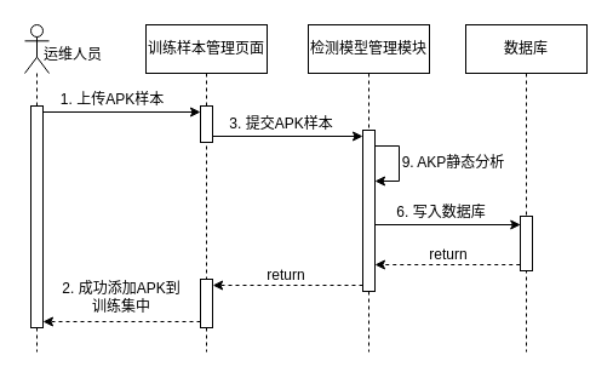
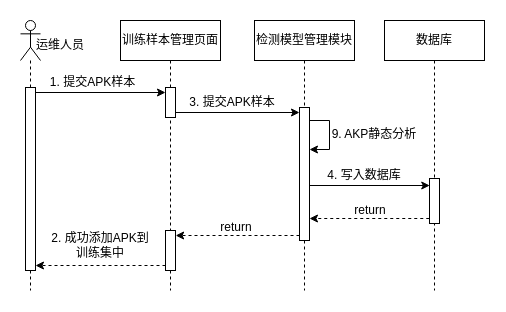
  <mxCell id="0" />
  <mxCell id="1" parent="0" />
  <mxCell id="2" value="训练样本管理页面" style="shape=umlLifeline;perimeter=lifelinePerimeter;whiteSpace=wrap;html=1;container=1;dropTarget=0;collapsible=0;recursiveResize=0;outlineConnect=0;portConstraint=eastwest;newEdgeStyle={&quot;curved&quot;:0,&quot;rounded&quot;:0};" vertex="1" parent="1"><mxGeometry x="120" y="20" width="100" height="270" as="geometry" /></mxCell>
  <mxCell id="3" value="" style="html=1;points=[[0,0,0,0,5],[0,1,0,0,-5],[1,0,0,0,5],[1,1,0,0,-5]];perimeter=orthogonalPerimeter;outlineConnect=0;targetShapes=umlLifeline;portConstraint=eastwest;newEdgeStyle={&quot;curved&quot;:0,&quot;rounded&quot;:0};" vertex="1" parent="2"><mxGeometry x="45" y="67" width="10" height="30" as="geometry" /></mxCell>
  <mxCell id="4" value="" style="html=1;points=[[0,0,0,0,5],[0,1,0,0,-5],[1,0,0,0,5],[1,1,0,0,-5]];perimeter=orthogonalPerimeter;outlineConnect=0;targetShapes=umlLifeline;portConstraint=eastwest;newEdgeStyle={&quot;curved&quot;:0,&quot;rounded&quot;:0};" vertex="1" parent="2"><mxGeometry x="45" y="210" width="10" height="40" as="geometry" /></mxCell>
  <mxCell id="5" value="" style="shape=umlLifeline;perimeter=lifelinePerimeter;whiteSpace=wrap;html=1;container=1;dropTarget=0;collapsible=0;recursiveResize=0;outlineConnect=0;portConstraint=eastwest;newEdgeStyle={&quot;curved&quot;:0,&quot;rounded&quot;:0};participant=umlActor;" vertex="1" parent="1"><mxGeometry x="20" y="20" width="20" height="270" as="geometry" /></mxCell>
  <mxCell id="6" value="" style="html=1;points=[[0,0,0,0,5],[0,1,0,0,-5],[1,0,0,0,5],[1,1,0,0,-5]];perimeter=orthogonalPerimeter;outlineConnect=0;targetShapes=umlLifeline;portConstraint=eastwest;newEdgeStyle={&quot;curved&quot;:0,&quot;rounded&quot;:0};" vertex="1" parent="5"><mxGeometry x="5" y="67" width="10" height="183" as="geometry" /></mxCell>
  <mxCell id="7" value="检测模型管理模块" style="shape=umlLifeline;perimeter=lifelinePerimeter;whiteSpace=wrap;html=1;container=1;dropTarget=0;collapsible=0;recursiveResize=0;outlineConnect=0;portConstraint=eastwest;newEdgeStyle={&quot;curved&quot;:0,&quot;rounded&quot;:0};" vertex="1" parent="1"><mxGeometry x="254" y="20" width="100" height="270" as="geometry" /></mxCell>
  <mxCell id="8" value="" style="html=1;points=[[0,0,0,0,5],[0,1,0,0,-5],[1,0,0,0,5],[1,1,0,0,-5]];perimeter=orthogonalPerimeter;outlineConnect=0;targetShapes=umlLifeline;portConstraint=eastwest;newEdgeStyle={&quot;curved&quot;:0,&quot;rounded&quot;:0};" vertex="1" parent="7"><mxGeometry x="45" y="87" width="10" height="133" as="geometry" /></mxCell>
  <mxCell id="9" value="数据库" style="shape=umlLifeline;perimeter=lifelinePerimeter;whiteSpace=wrap;html=1;container=1;dropTarget=0;collapsible=0;recursiveResize=0;outlineConnect=0;portConstraint=eastwest;newEdgeStyle={&quot;curved&quot;:0,&quot;rounded&quot;:0};" vertex="1" parent="1"><mxGeometry x="384" y="20" width="100" height="270" as="geometry" /></mxCell>
  <mxCell id="10" value="" style="html=1;points=[[0,0,0,0,5],[0,1,0,0,-5],[1,0,0,0,5],[1,1,0,0,-5]];perimeter=orthogonalPerimeter;outlineConnect=0;targetShapes=umlLifeline;portConstraint=eastwest;newEdgeStyle={&quot;curved&quot;:0,&quot;rounded&quot;:0};" vertex="1" parent="9"><mxGeometry x="45" y="158" width="10" height="45" as="geometry" /></mxCell>
  <mxCell id="11" value="运维人员" style="text;html=1;align=center;verticalAlign=middle;whiteSpace=wrap;rounded=0;" vertex="1" parent="1"><mxGeometry x="30" y="30" width="60" height="30" as="geometry" /></mxCell>
  <mxCell id="12" style="edgeStyle=orthogonalEdgeStyle;rounded=0;orthogonalLoop=1;jettySize=auto;html=1;curved=0;exitX=1;exitY=0;exitDx=0;exitDy=5;exitPerimeter=0;entryX=0;entryY=0;entryDx=0;entryDy=5;entryPerimeter=0;" edge="1" parent="1" source="6" target="3"><mxGeometry relative="1" as="geometry" /></mxCell>
- <mxCell id="13" value="1. 上传APK样本" style="text;html=1;align=center;verticalAlign=middle;whiteSpace=wrap;rounded=0;" vertex="1" parent="1"><mxGeometry x="35" y="67" width="115" height="30" as="geometry" /></mxCell>
+ <mxCell id="13" value="1. 提交APK样本" style="text;html=1;align=center;verticalAlign=middle;whiteSpace=wrap;rounded=0;" vertex="1" parent="1"><mxGeometry x="35" y="67" width="115" height="30" as="geometry" /></mxCell>
  <mxCell id="14" style="edgeStyle=orthogonalEdgeStyle;rounded=0;orthogonalLoop=1;jettySize=auto;html=1;curved=0;exitX=1;exitY=1;exitDx=0;exitDy=-5;exitPerimeter=0;entryX=0;entryY=0;entryDx=0;entryDy=5;entryPerimeter=0;" edge="1" parent="1" source="3" target="8"><mxGeometry relative="1" as="geometry" /></mxCell>
  <mxCell id="15" value="3. 提交APK样本" style="text;html=1;align=center;verticalAlign=middle;whiteSpace=wrap;rounded=0;" vertex="1" parent="1"><mxGeometry x="182" y="87" width="100" height="30" as="geometry" /></mxCell>
  <mxCell id="16" value="" style="endArrow=classic;html=1;rounded=0;" edge="1" parent="1"><mxGeometry width="50" height="50" relative="1" as="geometry"><mxPoint x="308.75" y="185" as="sourcePoint" /><mxPoint x="429.25" y="185" as="targetPoint" /></mxGeometry></mxCell>
- <mxCell id="17" value="6. 写入数据库" style="text;html=1;align=center;verticalAlign=middle;whiteSpace=wrap;rounded=0;" vertex="1" parent="1"><mxGeometry x="323.75" y="160" width="80" height="30" as="geometry" /></mxCell>
+ <mxCell id="17" value="4. 写入数据库" style="text;html=1;align=center;verticalAlign=middle;whiteSpace=wrap;rounded=0;" vertex="1" parent="1"><mxGeometry x="323.75" y="160" width="80" height="30" as="geometry" /></mxCell>
  <mxCell id="18" value="" style="endArrow=classic;html=1;rounded=0;edgeStyle=orthogonalEdgeStyle;" edge="1" parent="1"><mxGeometry width="50" height="50" relative="1" as="geometry"><mxPoint x="309" y="120.01" as="sourcePoint" /><mxPoint x="309" y="149.01" as="targetPoint" /><Array as="points"><mxPoint x="329" y="120.01" /><mxPoint x="329" y="149.01" /></Array></mxGeometry></mxCell>
  <mxCell id="19" value="9. AKP静态分析" style="text;html=1;align=center;verticalAlign=middle;whiteSpace=wrap;rounded=0;" vertex="1" parent="1"><mxGeometry x="324" y="119" width="100" height="30" as="geometry" /></mxCell>
  <mxCell id="20" value="" style="endArrow=classic;html=1;rounded=0;dashed=1;" edge="1" parent="1" target="8"><mxGeometry width="50" height="50" relative="1" as="geometry"><mxPoint x="428.75" y="218" as="sourcePoint" /><mxPoint x="328.75" y="218" as="targetPoint" /></mxGeometry></mxCell>
  <mxCell id="21" value="return" style="text;html=1;align=center;verticalAlign=middle;whiteSpace=wrap;rounded=0;" vertex="1" parent="1"><mxGeometry x="330" y="195" width="80" height="30" as="geometry" /></mxCell>
  <mxCell id="22" value="" style="endArrow=classic;html=1;rounded=0;dashed=1;exitX=0;exitY=1;exitDx=0;exitDy=-5;exitPerimeter=0;" edge="1" parent="1" source="8"><mxGeometry width="50" height="50" relative="1" as="geometry"><mxPoint x="294.88" y="235" as="sourcePoint" /><mxPoint x="175.13" y="235" as="targetPoint" /></mxGeometry></mxCell>
  <mxCell id="23" value="return" style="text;html=1;align=center;verticalAlign=middle;whiteSpace=wrap;rounded=0;" vertex="1" parent="1"><mxGeometry x="196.13" y="212" width="80" height="30" as="geometry" /></mxCell>
  <mxCell id="24" style="edgeStyle=orthogonalEdgeStyle;rounded=0;orthogonalLoop=1;jettySize=auto;html=1;curved=0;exitX=0;exitY=1;exitDx=0;exitDy=-5;exitPerimeter=0;entryX=1;entryY=1;entryDx=0;entryDy=-5;entryPerimeter=0;dashed=1;" edge="1" parent="1" source="4" target="6"><mxGeometry relative="1" as="geometry" /></mxCell>
  <mxCell id="25" value="2. 成功添加APK到训练集中" style="text;html=1;align=center;verticalAlign=middle;whiteSpace=wrap;rounded=0;" vertex="1" parent="1"><mxGeometry x="50" y="230" width="100" height="30" as="geometry" /></mxCell>
